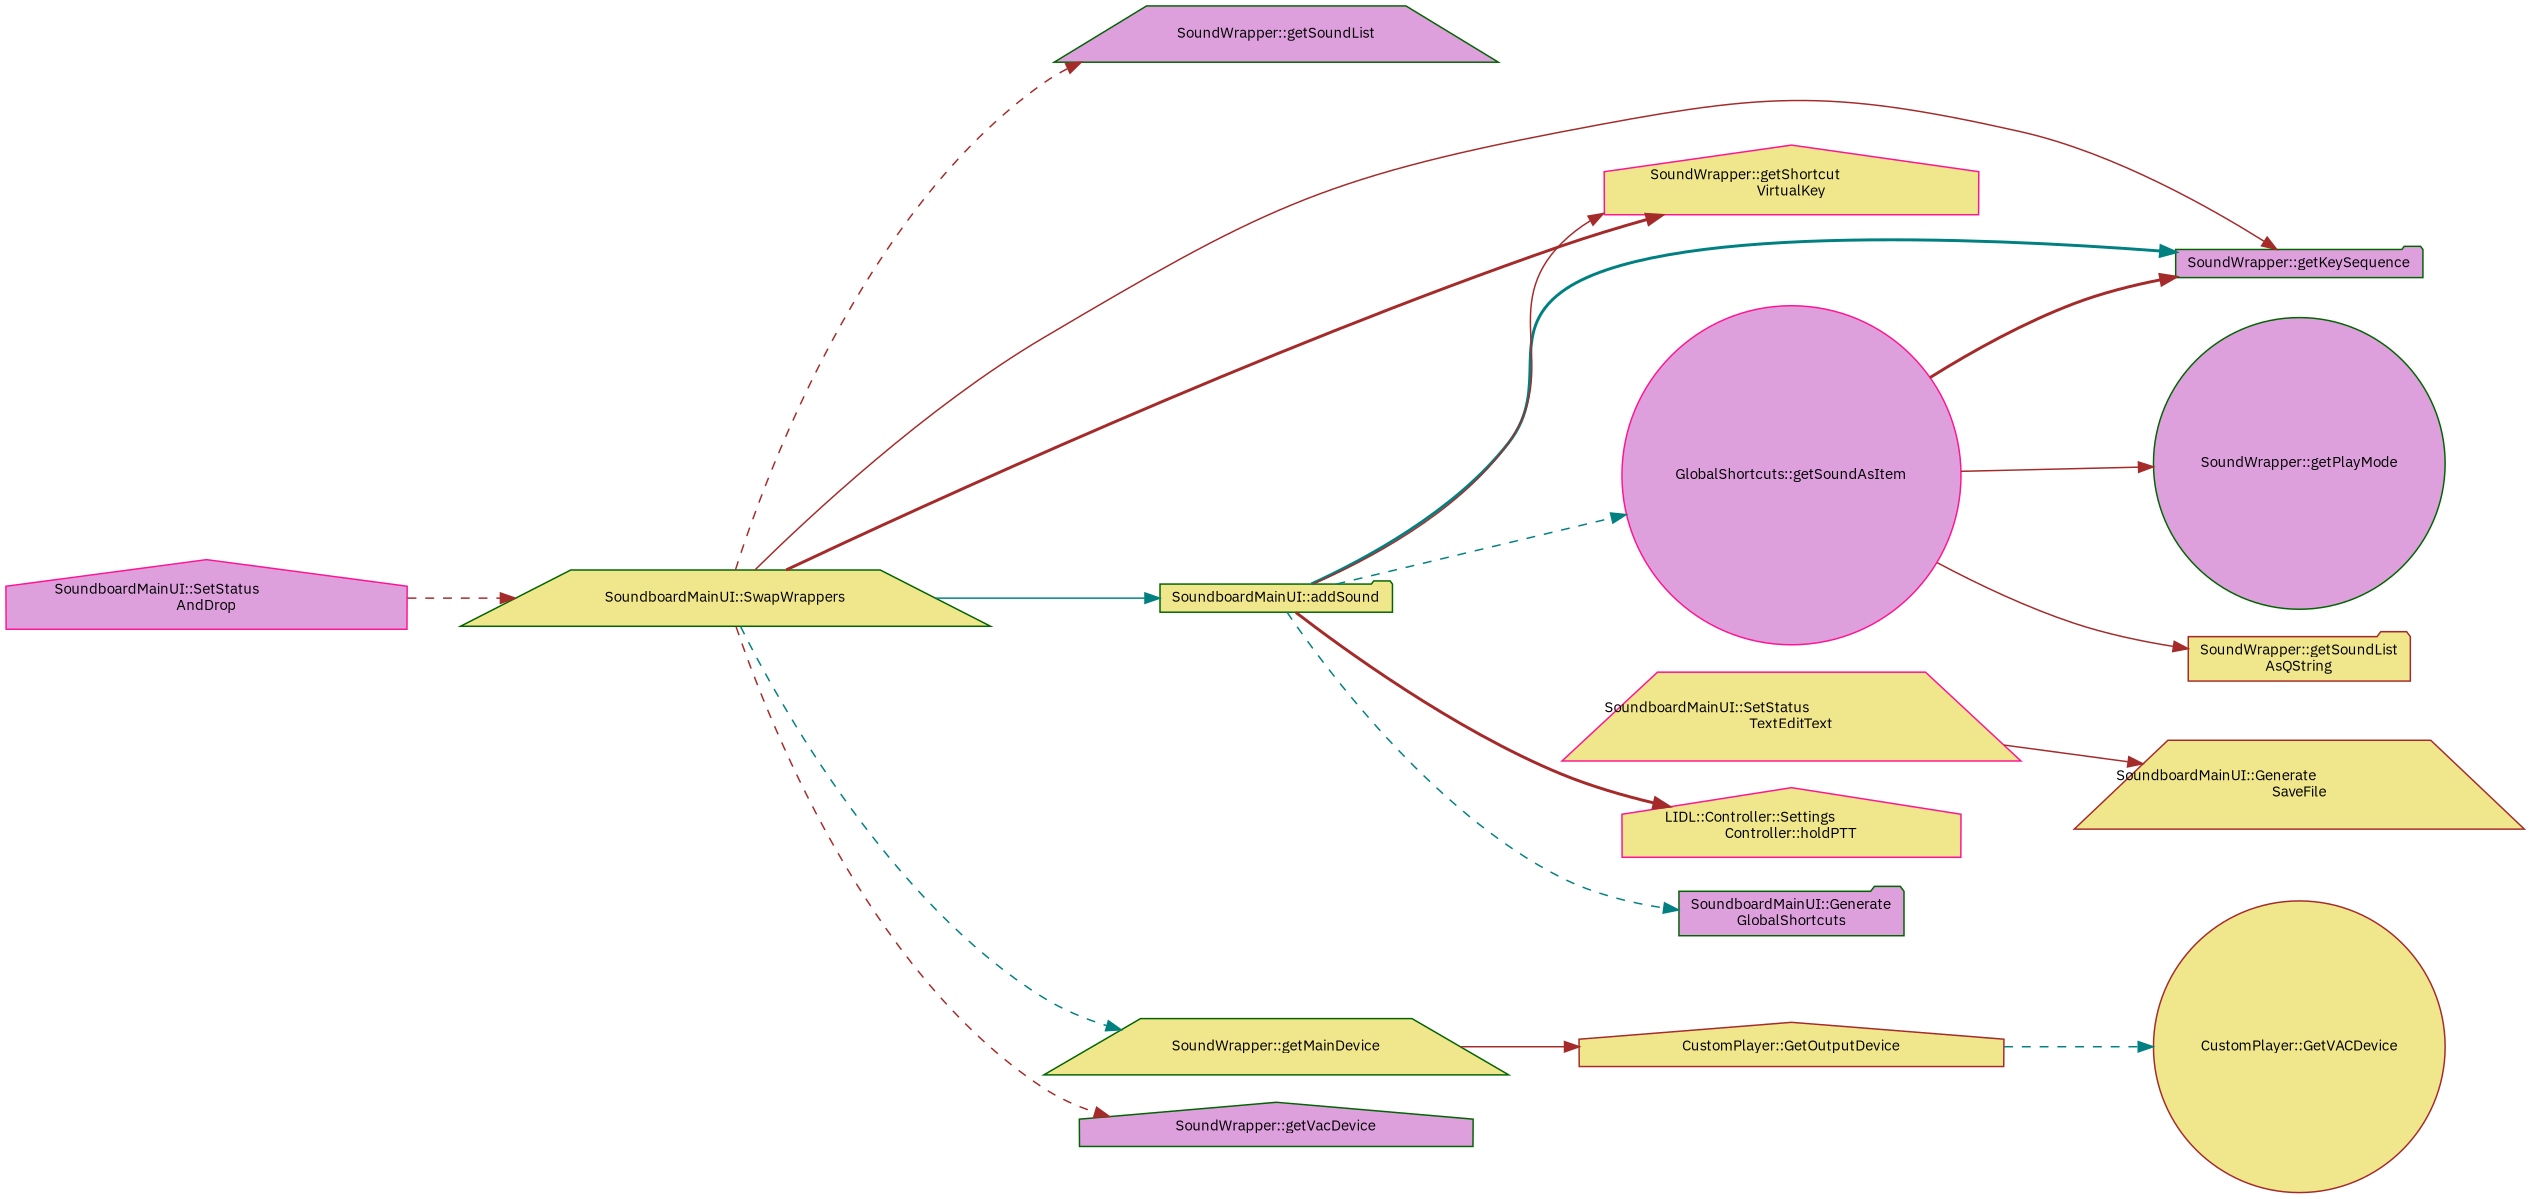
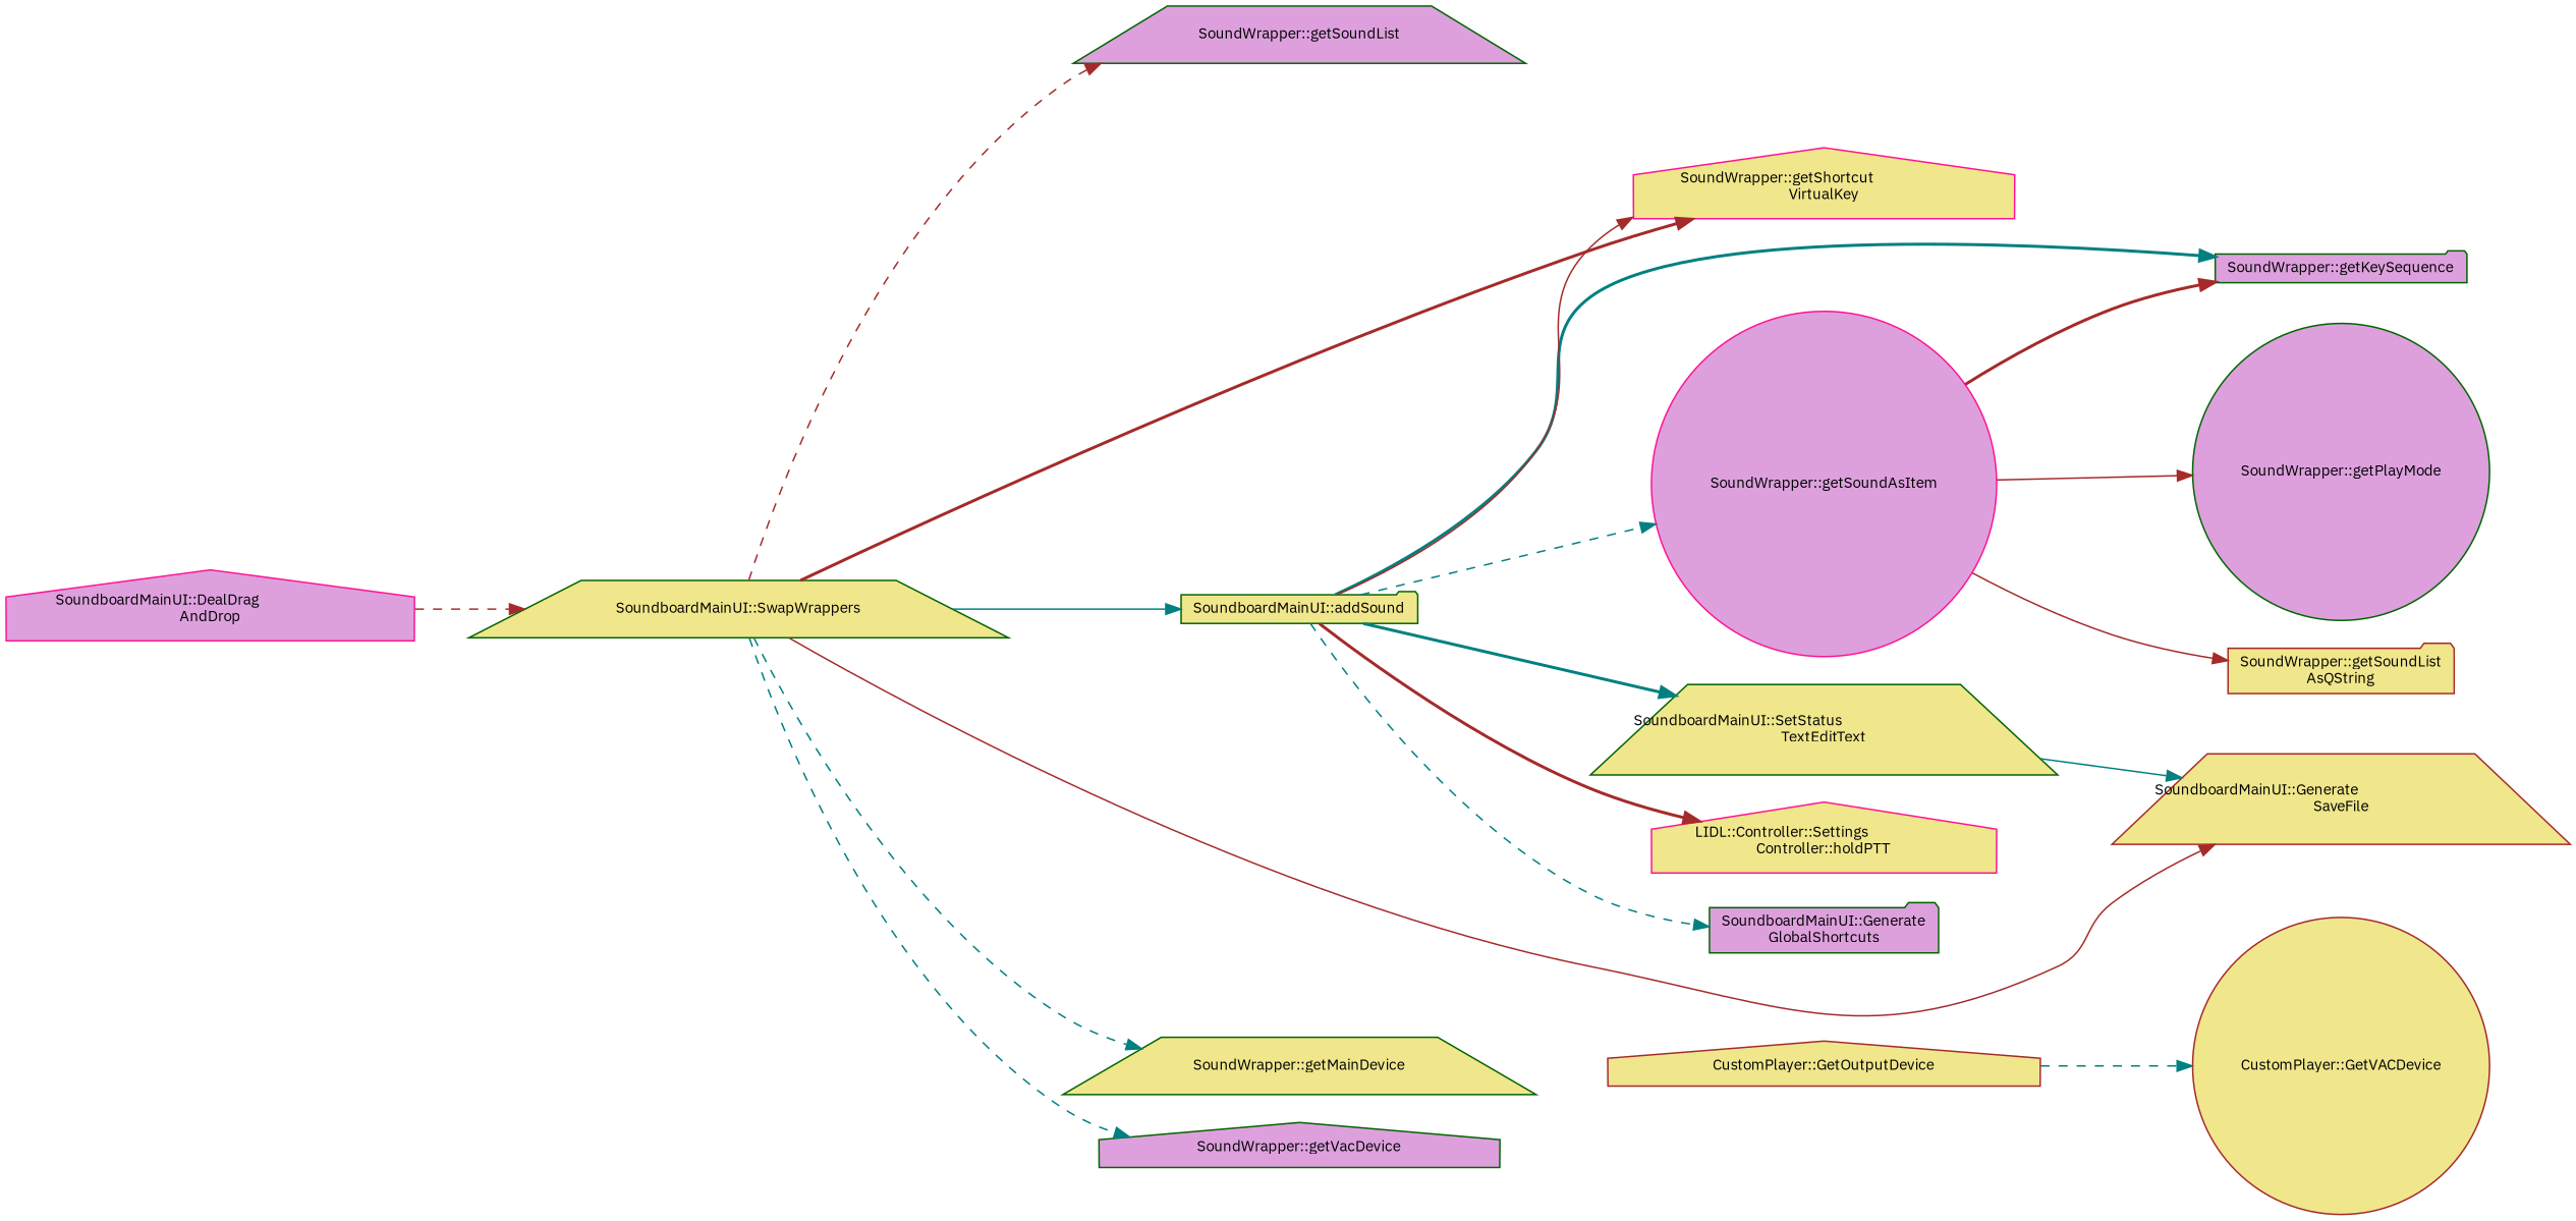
  digraph {
    fontname="IBM Plex Sans"
    rankdir=LR
    node [color=darkgreen fillcolor=khaki fontname="IBM Plex Sans" fontsize=10 shape=house style=filled]
    edge [color=brown fontname="IBM Plex Sans" fontsize=10 labelfontname=Helvetica labelfontsize=10 style=dashed]
-   n1 [color=deeppink fillcolor=plum fontcolor=black height=0.2 label="SoundboardMainUI::SetStatus\lAndDrop" width=0.4]
+   n1 [color=deeppink fillcolor=plum fontcolor=black height=0.2 label="SoundboardMainUI::DealDrag\lAndDrop" width=0.4]
    n2 [height=0.2 label="SoundboardMainUI::SwapWrappers" shape=trapezium width=0.4]
    n3 [fillcolor=plum height=0.2 label="SoundWrapper::getSoundList" shape=trapezium width=0.4]
    n4 [fillcolor=plum height=0.2 label="SoundWrapper::getKeySequence" shape=folder width=0.4]
    n5 [color=deeppink height=0.2 label="SoundWrapper::getShortcut\lVirtualKey" width=0.4]
    n6 [height=0.2 label="SoundWrapper::getMainDevice" shape=trapezium width=0.4]
    n7 [fillcolor=plum height=0.2 label="SoundWrapper::getVacDevice" width=0.4]
    n8 [height=0.2 label="SoundboardMainUI::addSound" shape=folder width=0.4]
    n9 [fillcolor=plum height=0.2 label="SoundWrapper::getPlayMode" shape=circle width=0.4]
    n10 [color=brown height=0.2 label="CustomPlayer::GetOutputDevice" width=0.4]
-   n11 [color=deeppink height=0.2 label="SoundboardMainUI::SetStatus\lTextEditText" shape=trapezium width=0.4]
+   n11 [height=0.2 label="SoundboardMainUI::SetStatus\lTextEditText" shape=trapezium width=0.4]
    n12 [color=deeppink height=0.2 label="LIDL::Controller::Settings\lController::holdPTT" width=0.4]
-   n13 [color=deeppink fillcolor=plum height=0.2 label="GlobalShortcuts::getSoundAsItem" shape=circle width=0.4]
+   n13 [color=deeppink fillcolor=plum height=0.2 label="SoundWrapper::getSoundAsItem" shape=circle width=0.4]
    n14 [fillcolor=plum height=0.2 label="SoundboardMainUI::Generate\lGlobalShortcuts" shape=folder width=0.4]
    n15 [color=brown height=0.2 label="CustomPlayer::GetVACDevice" shape=circle width=0.4]
    n16 [color=brown height=0.2 label="SoundboardMainUI::Generate\lSaveFile" shape=trapezium width=0.4]
    n17 [color=brown height=0.2 label="SoundWrapper::getSoundList\lAsQString" shape=folder width=0.4]
    n1 -> n2
    n2 -> n3
-   n2 -> n4 [style=solid]
+   n2 -> n16 [style=solid]
    n2 -> n5 [style=bold]
    n2 -> n6 [color=teal]
-   n2 -> n7
+   n2 -> n7 [color=teal]
    n2 -> n8 [color=teal style=solid]
-   n6 -> n10 [style=solid]
    n8 -> n4 [color=teal style=bold]
    n8 -> n5 [style=solid]
+   n8 -> n11 [color=teal style=bold]
    n8 -> n12 [style=bold]
    n8 -> n13 [color=teal]
    n8 -> n14 [color=teal]
    n10 -> n15 [color=teal]
-   n11 -> n16 [style=solid]
+   n11 -> n16 [color=teal style=solid]
    n13 -> n4 [style=bold]
    n13 -> n9 [style=solid]
    n13 -> n17 [style=solid]
  }
